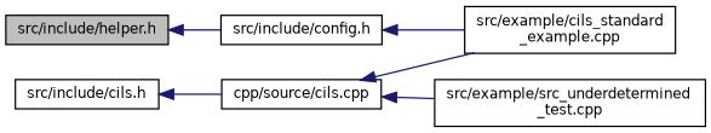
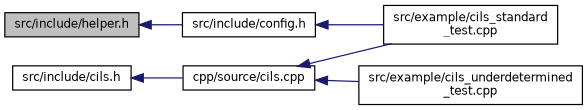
  digraph {
    rankdir=LR
    node [color=black fillcolor=white fontname=Helvetica fontsize=10 shape=record style=filled]
    edge [color=midnightblue dir=back fontname=Helvetica fontsize=10 labelfontname=Helvetica labelfontsize=10 style=solid]
    n1 [fillcolor=grey75 fontcolor=black height=0.2 label="src/include/helper.h" width=0.4]
    n2 [height=0.2 label="src/include/config.h" width=0.4]
-   n3 [height=0.2 label="src/example/cils_standard\l_example.cpp" width=0.4]
+   n3 [height=0.2 label="src/example/cils_standard\l_test.cpp" width=0.4]
    n4 [height=0.2 label="src/include/cils.h" width=0.4]
    n5 [height=0.2 label="cpp/source/cils.cpp" width=0.4]
-   n6 [height=0.2 label="src/example/src_underdetermined\l_test.cpp" width=0.4]
+   n6 [height=0.2 label="src/example/cils_underdetermined\l_test.cpp" width=0.4]
    n1 -> n2
    n2 -> n3
    n4 -> n5
    n5 -> n3
    n5 -> n6
  }
